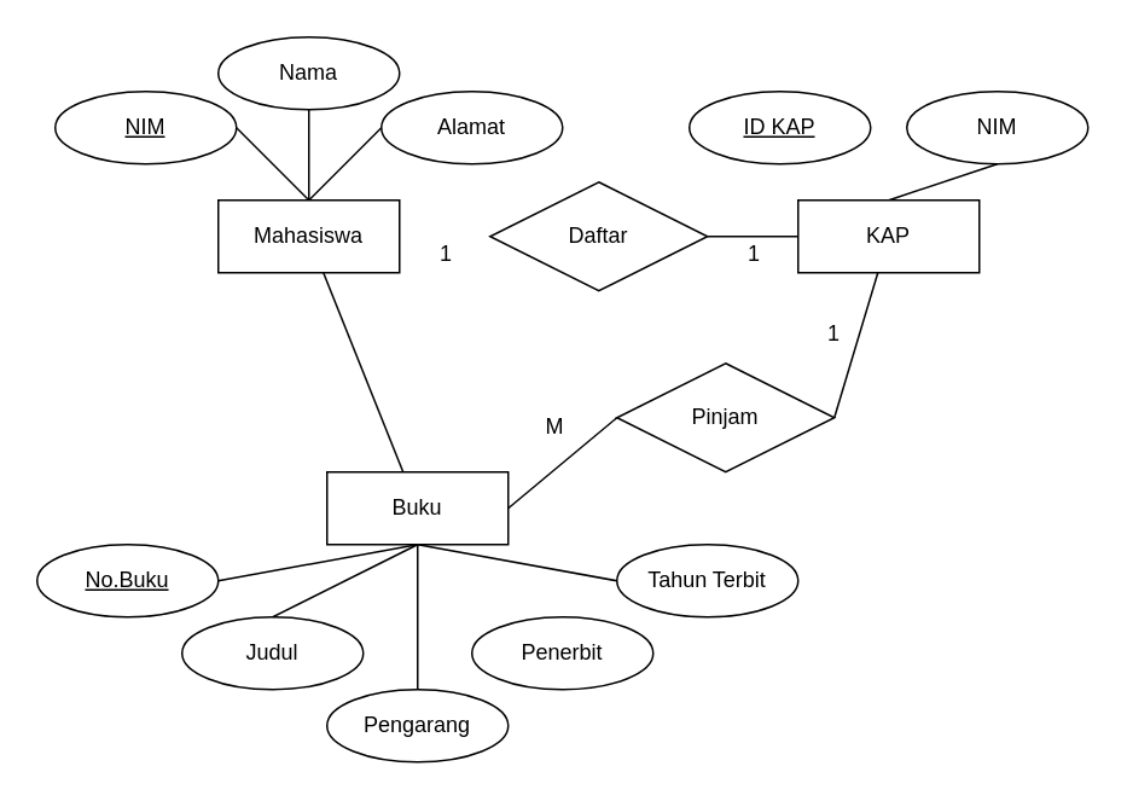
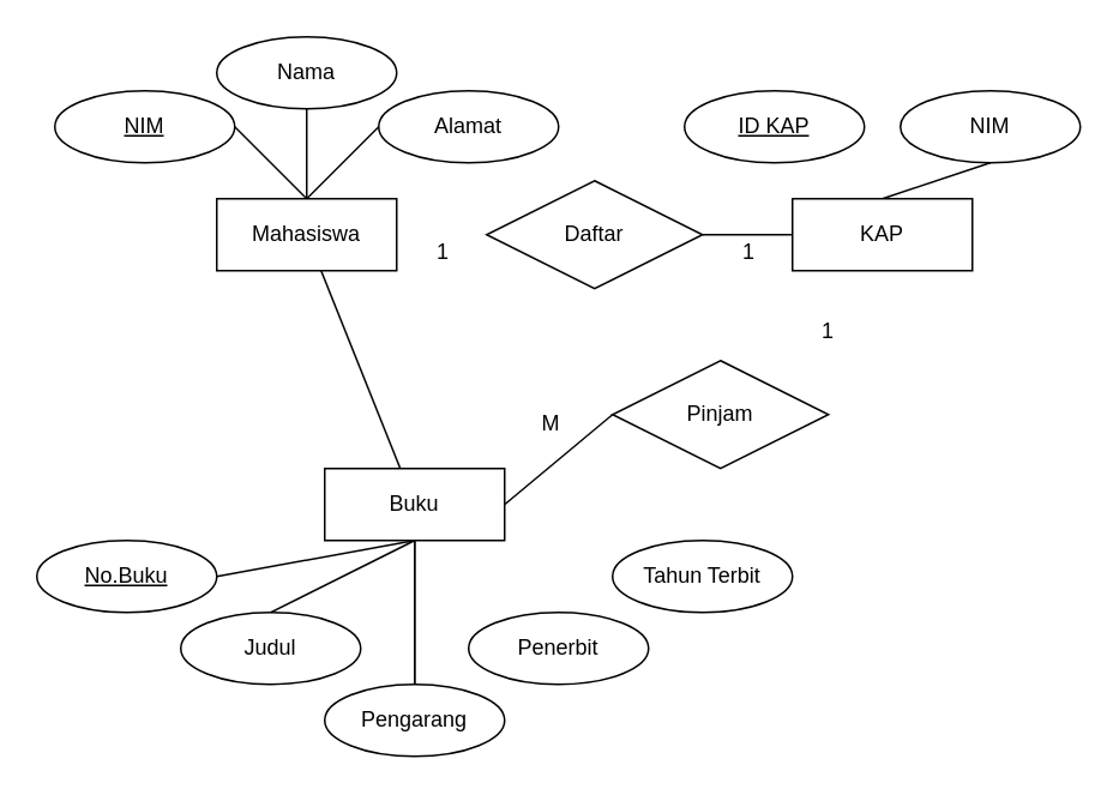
  <mxCell id="0" />
  <mxCell id="1" parent="0" />
  <mxCell id="2" value="" style="rounded=0;orthogonalLoop=1;jettySize=auto;html=1;endArrow=none;endFill=0;" parent="1" source="4" target="14" edge="1"><mxGeometry relative="1" as="geometry" /></mxCell>
  <mxCell id="3" value="" style="edgeStyle=none;rounded=0;orthogonalLoop=1;jettySize=auto;html=1;endArrow=none;endFill=0;" parent="1" source="4" target="6" edge="1"><mxGeometry relative="1" as="geometry" /></mxCell>
  <mxCell id="4" value="Mahasiswa" style="whiteSpace=wrap;html=1;align=center;" parent="1" vertex="1"><mxGeometry x="120" y="110" width="100" height="40" as="geometry" /></mxCell>
  <mxCell id="5" value="&lt;u&gt;NIM&lt;/u&gt;" style="ellipse;whiteSpace=wrap;html=1;align=center;" parent="1" vertex="1"><mxGeometry x="30" y="50" width="100" height="40" as="geometry" /></mxCell>
  <mxCell id="6" value="Nama" style="ellipse;whiteSpace=wrap;html=1;align=center;" parent="1" vertex="1"><mxGeometry x="120" y="20" width="100" height="40" as="geometry" /></mxCell>
  <mxCell id="7" value="Alamat" style="ellipse;whiteSpace=wrap;html=1;align=center;" parent="1" vertex="1"><mxGeometry x="210" y="50" width="100" height="40" as="geometry" /></mxCell>
- <mxCell id="8" value="" style="edgeStyle=none;rounded=0;orthogonalLoop=1;jettySize=auto;html=1;endArrow=none;endFill=0;entryX=1;entryY=0.5;entryDx=0;entryDy=0;" parent="1" source="10" target="22" edge="1"><mxGeometry relative="1" as="geometry" /></mxCell>
  <mxCell id="9" value="" style="edgeStyle=none;rounded=0;orthogonalLoop=1;jettySize=auto;html=1;endArrow=none;endFill=0;exitX=0.5;exitY=0;exitDx=0;exitDy=0;entryX=0.5;entryY=1;entryDx=0;entryDy=0;" parent="1" source="10" target="12" edge="1"><mxGeometry relative="1" as="geometry" /></mxCell>
  <mxCell id="10" value="KAP" style="whiteSpace=wrap;html=1;align=center;" parent="1" vertex="1"><mxGeometry x="440" y="110" width="100" height="40" as="geometry" /></mxCell>
  <mxCell id="11" value="&lt;u&gt;ID KAP&lt;/u&gt;" style="ellipse;whiteSpace=wrap;html=1;align=center;" parent="1" vertex="1"><mxGeometry x="380" y="50" width="100" height="40" as="geometry" /></mxCell>
  <mxCell id="12" value="NIM" style="ellipse;whiteSpace=wrap;html=1;align=center;" parent="1" vertex="1"><mxGeometry x="500" y="50" width="100" height="40" as="geometry" /></mxCell>
  <mxCell id="13" value="" style="edgeStyle=none;rounded=0;orthogonalLoop=1;jettySize=auto;html=1;endArrow=none;endFill=0;entryX=0;entryY=0.5;entryDx=0;entryDy=0;exitX=1;exitY=0.5;exitDx=0;exitDy=0;" parent="1" source="14" target="22" edge="1"><mxGeometry relative="1" as="geometry" /></mxCell>
  <mxCell id="14" value="Buku" style="whiteSpace=wrap;html=1;align=center;" parent="1" vertex="1"><mxGeometry x="180" y="260" width="100" height="40" as="geometry" /></mxCell>
  <mxCell id="15" value="&lt;u&gt;No.Buku&lt;/u&gt;" style="ellipse;whiteSpace=wrap;html=1;align=center;" parent="1" vertex="1"><mxGeometry x="20" y="300" width="100" height="40" as="geometry" /></mxCell>
  <mxCell id="16" value="Judul" style="ellipse;whiteSpace=wrap;html=1;align=center;" parent="1" vertex="1"><mxGeometry x="100" y="340" width="100" height="40" as="geometry" /></mxCell>
  <mxCell id="17" value="Pengarang" style="ellipse;whiteSpace=wrap;html=1;align=center;" parent="1" vertex="1"><mxGeometry x="180" y="380" width="100" height="40" as="geometry" /></mxCell>
  <mxCell id="18" value="Penerbit" style="ellipse;whiteSpace=wrap;html=1;align=center;" parent="1" vertex="1"><mxGeometry x="260" y="340" width="100" height="40" as="geometry" /></mxCell>
  <mxCell id="19" value="Tahun Terbit" style="ellipse;whiteSpace=wrap;html=1;align=center;" parent="1" vertex="1"><mxGeometry x="340" y="300" width="100" height="40" as="geometry" /></mxCell>
  <mxCell id="20" value="" style="edgeStyle=none;rounded=0;orthogonalLoop=1;jettySize=auto;html=1;endArrow=none;endFill=0;entryX=0;entryY=0.5;entryDx=0;entryDy=0;" parent="1" source="21" target="10" edge="1"><mxGeometry relative="1" as="geometry" /></mxCell>
  <mxCell id="21" value="Daftar" style="shape=rhombus;perimeter=rhombusPerimeter;whiteSpace=wrap;html=1;align=center;" parent="1" vertex="1"><mxGeometry x="270" y="100" width="120" height="60" as="geometry" /></mxCell>
  <mxCell id="22" value="Pinjam" style="shape=rhombus;perimeter=rhombusPerimeter;whiteSpace=wrap;html=1;align=center;" parent="1" vertex="1"><mxGeometry x="340" y="200" width="120" height="60" as="geometry" /></mxCell>
  <mxCell id="23" value="" style="edgeStyle=none;rounded=0;orthogonalLoop=1;jettySize=auto;html=1;endArrow=none;endFill=0;entryX=1;entryY=0.5;entryDx=0;entryDy=0;exitX=0.5;exitY=0;exitDx=0;exitDy=0;" parent="1" source="4" target="5" edge="1"><mxGeometry relative="1" as="geometry"><mxPoint x="180" y="120" as="sourcePoint" /><mxPoint x="180" y="70" as="targetPoint" /></mxGeometry></mxCell>
  <mxCell id="24" value="" style="edgeStyle=none;rounded=0;orthogonalLoop=1;jettySize=auto;html=1;endArrow=none;endFill=0;entryX=0;entryY=0.5;entryDx=0;entryDy=0;" parent="1" target="7" edge="1"><mxGeometry relative="1" as="geometry"><mxPoint x="170" y="110" as="sourcePoint" /><mxPoint x="140" y="80" as="targetPoint" /></mxGeometry></mxCell>
- <mxCell id="25" value="" style="edgeStyle=none;rounded=0;orthogonalLoop=1;jettySize=auto;html=1;endArrow=none;endFill=0;exitX=0.5;exitY=1;exitDx=0;exitDy=0;entryX=0;entryY=0.5;entryDx=0;entryDy=0;" parent="1" source="14" target="19" edge="1"><mxGeometry relative="1" as="geometry"><mxPoint x="240" y="310" as="sourcePoint" /><mxPoint x="320" y="350" as="targetPoint" /></mxGeometry></mxCell>
+ <mxCell id="25" value="" style="edgeStyle=none;rounded=0;orthogonalLoop=1;jettySize=auto;html=1;endArrow=none;endFill=0;exitX=0.5;exitY=1;exitDx=0;exitDy=0;" parent="1" source="14" target="17" edge="1"><mxGeometry relative="1" as="geometry"><mxPoint x="240" y="310" as="sourcePoint" /><mxPoint x="320" y="350" as="targetPoint" /></mxGeometry></mxCell>
  <mxCell id="26" value="" style="edgeStyle=none;rounded=0;orthogonalLoop=1;jettySize=auto;html=1;endArrow=none;endFill=0;entryX=0.5;entryY=0;entryDx=0;entryDy=0;" parent="1" target="17" edge="1"><mxGeometry relative="1" as="geometry"><mxPoint x="230" y="300" as="sourcePoint" /><mxPoint x="350" y="330" as="targetPoint" /></mxGeometry></mxCell>
  <mxCell id="27" value="" style="edgeStyle=none;rounded=0;orthogonalLoop=1;jettySize=auto;html=1;endArrow=none;endFill=0;entryX=0.5;entryY=0;entryDx=0;entryDy=0;exitX=0.5;exitY=1;exitDx=0;exitDy=0;" parent="1" source="14" target="16" edge="1"><mxGeometry relative="1" as="geometry"><mxPoint x="240" y="310" as="sourcePoint" /><mxPoint x="240" y="390" as="targetPoint" /></mxGeometry></mxCell>
  <mxCell id="28" value="" style="edgeStyle=none;rounded=0;orthogonalLoop=1;jettySize=auto;html=1;endArrow=none;endFill=0;entryX=1;entryY=0.5;entryDx=0;entryDy=0;" parent="1" target="15" edge="1"><mxGeometry relative="1" as="geometry"><mxPoint x="230" y="300" as="sourcePoint" /><mxPoint x="160" y="350" as="targetPoint" /></mxGeometry></mxCell>
  <mxCell id="29" value="1" style="text;html=1;strokeColor=none;fillColor=none;align=center;verticalAlign=middle;whiteSpace=wrap;rounded=0;" parent="1" vertex="1"><mxGeometry x="216" y="125" width="60" height="30" as="geometry" /></mxCell>
  <mxCell id="30" value="1" style="text;html=1;strokeColor=none;fillColor=none;align=center;verticalAlign=middle;whiteSpace=wrap;rounded=0;" parent="1" vertex="1"><mxGeometry x="386" y="125" width="60" height="30" as="geometry" /></mxCell>
  <mxCell id="31" value="1" style="text;html=1;strokeColor=none;fillColor=none;align=center;verticalAlign=middle;whiteSpace=wrap;rounded=0;" parent="1" vertex="1"><mxGeometry x="430" y="169" width="60" height="30" as="geometry" /></mxCell>
  <mxCell id="32" value="M" style="text;html=1;strokeColor=none;fillColor=none;align=center;verticalAlign=middle;whiteSpace=wrap;rounded=0;" parent="1" vertex="1"><mxGeometry x="276" y="220" width="60" height="30" as="geometry" /></mxCell>
